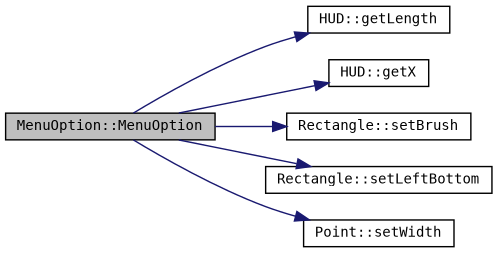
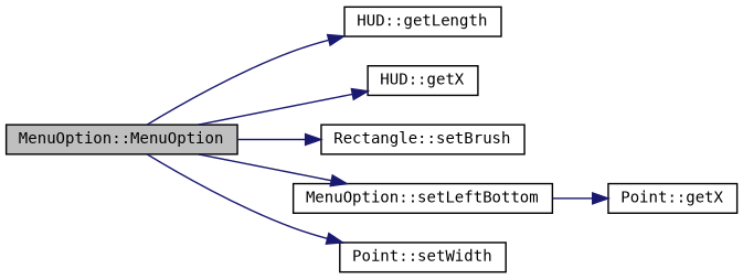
  digraph {
    fontname="DejaVu Sans Mono"
    rankdir=LR
    node [color=black fontname="DejaVu Sans Mono" fontsize=10 shape=record]
    edge [color=midnightblue fontname="DejaVu Sans Mono" fontsize=10 labelfontname=Helvetica labelfontsize=10 style=solid]
    n1 [fillcolor=grey75 fontcolor=black height=0.2 label="MenuOption::MenuOption" style=filled width=0.4]
    n2 [height=0.2 label="HUD::getLength" width=0.4]
    n3 [height=0.2 label="HUD::getX" width=0.4]
    n4 [height=0.2 label="Rectangle::setBrush" width=0.4]
-   n5 [height=0.2 label="Rectangle::setLeftBottom" width=0.4]
+   n5 [height=0.2 label="MenuOption::setLeftBottom" width=0.4]
    n6 [height=0.2 label="Point::setWidth" width=0.4]
+   n7 [height=0.2 label="Point::getX" width=0.4]
    n1 -> n2
    n1 -> n3
    n1 -> n4
    n1 -> n5
    n1 -> n6
+   n5 -> n7
  }
